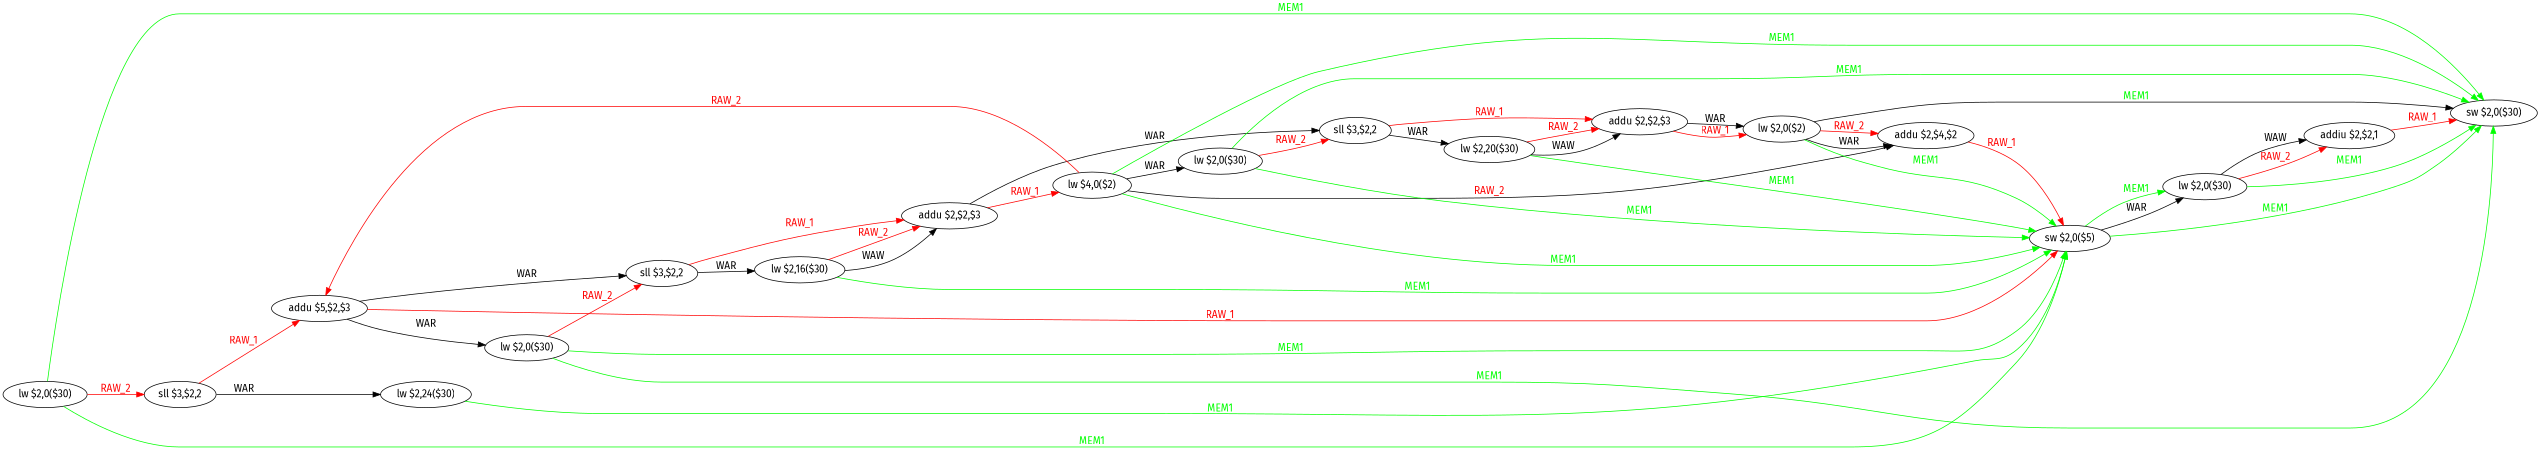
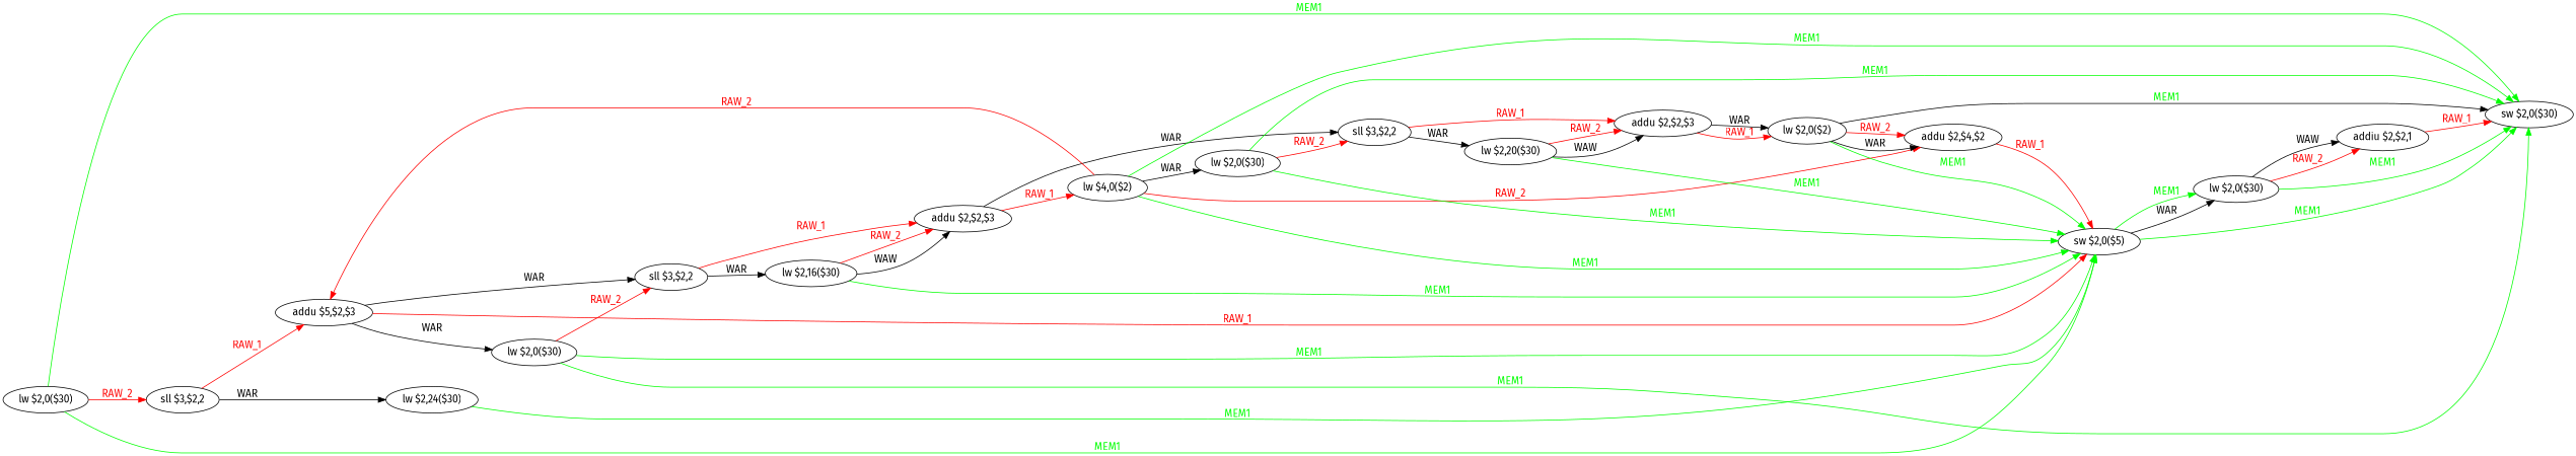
  digraph {
    fontname="Fira Sans"
    rankdir=LR
    node [fontname="Fira Sans" shape=ellipse]
    edge [color=red fontcolor=red fontname="Fira Sans"]
    n1 [label="lw $2,0($30)"]
    n2 [label="sw $2,0($30)"]
    n3 [label="sw $2,0($5)"]
    n4 [label="sll $3,$2,2"]
    n5 [label="lw $2,0($30)"]
    n6 [label="addu $5,$2,$3"]
    n7 [label="lw $2,24($30)"]
    n8 [label="addiu $2,$2,1"]
    n9 [label="sll $3,$2,2"]
    n10 [label="lw $2,0($30)"]
    n11 [label="addu $2,$2,$3"]
    n12 [label="lw $2,16($30)"]
    n13 [label="sll $3,$2,2"]
    n14 [label="lw $4,0($2)"]
    n15 [label="addu $2,$2,$3"]
    n16 [label="lw $2,20($30)"]
    n17 [label="addu $2,$4,$2"]
    n18 [label="lw $2,0($30)"]
    n19 [label="lw $2,0($2)"]
    n1 -> n2 [color=green fontcolor=green label=MEM1]
    n1 -> n3 [color=green fontcolor=green label=MEM1]
    n1 -> n4 [label=RAW_2]
    n3 -> n2 [color=green fontcolor=green label=MEM1]
    n3 -> n5 [label=WAR color="" fontcolor=""]
    n3 -> n5 [color=green fontcolor=green label=MEM1]
    n4 -> n6 [label=RAW_1]
    n4 -> n7 [label=WAR color="" fontcolor=""]
    n5 -> n2 [color=green fontcolor=green label=MEM1]
    n5 -> n8 [label=RAW_2]
    n5 -> n8 [label=WAW color="" fontcolor=""]
    n6 -> n3 [label=RAW_1]
    n6 -> n9 [label=WAR color="" fontcolor=""]
    n6 -> n10 [label=WAR color="" fontcolor=""]
    n7 -> n3 [color=green fontcolor=green label=MEM1]
    n8 -> n2 [label=RAW_1]
    n9 -> n11 [label=RAW_1]
    n9 -> n12 [label=WAR color="" fontcolor=""]
    n10 -> n2 [color=green fontcolor=green label=MEM1]
    n10 -> n3 [color=green fontcolor=green label=MEM1]
    n10 -> n9 [label=RAW_2]
    n11 -> n13 [label=WAR color="" fontcolor=""]
    n11 -> n14 [label=RAW_1]
    n12 -> n3 [color=green fontcolor=green label=MEM1]
    n12 -> n11 [label=RAW_2]
    n12 -> n11 [label=WAW color="" fontcolor=""]
    n13 -> n15 [label=RAW_1]
    n13 -> n16 [label=WAR color="" fontcolor=""]
    n14 -> n2 [color=green fontcolor=green label=MEM1]
    n14 -> n3 [color=green fontcolor=green label=MEM1]
    n14 -> n6 [label=RAW_2]
-   n14 -> n17 [color=black label=RAW_2]
+   n14 -> n17 [label=RAW_2]
    n14 -> n18 [label=WAR color="" fontcolor=""]
    n15 -> n19 [label=RAW_1]
    n15 -> n19 [label=WAR color="" fontcolor=""]
    n16 -> n3 [color=green fontcolor=green label=MEM1]
    n16 -> n15 [label=RAW_2]
    n16 -> n15 [label=WAW color="" fontcolor=""]
    n17 -> n3 [label=RAW_1]
    n18 -> n2 [color=green fontcolor=green label=MEM1]
    n18 -> n3 [color=green fontcolor=green label=MEM1]
    n18 -> n13 [label=RAW_2]
    n19 -> n2 [color=black fontcolor=green label=MEM1]
    n19 -> n3 [color=green fontcolor=green label=MEM1]
    n19 -> n17 [label=RAW_2]
    n19 -> n17 [label=WAR color="" fontcolor=""]
  }
